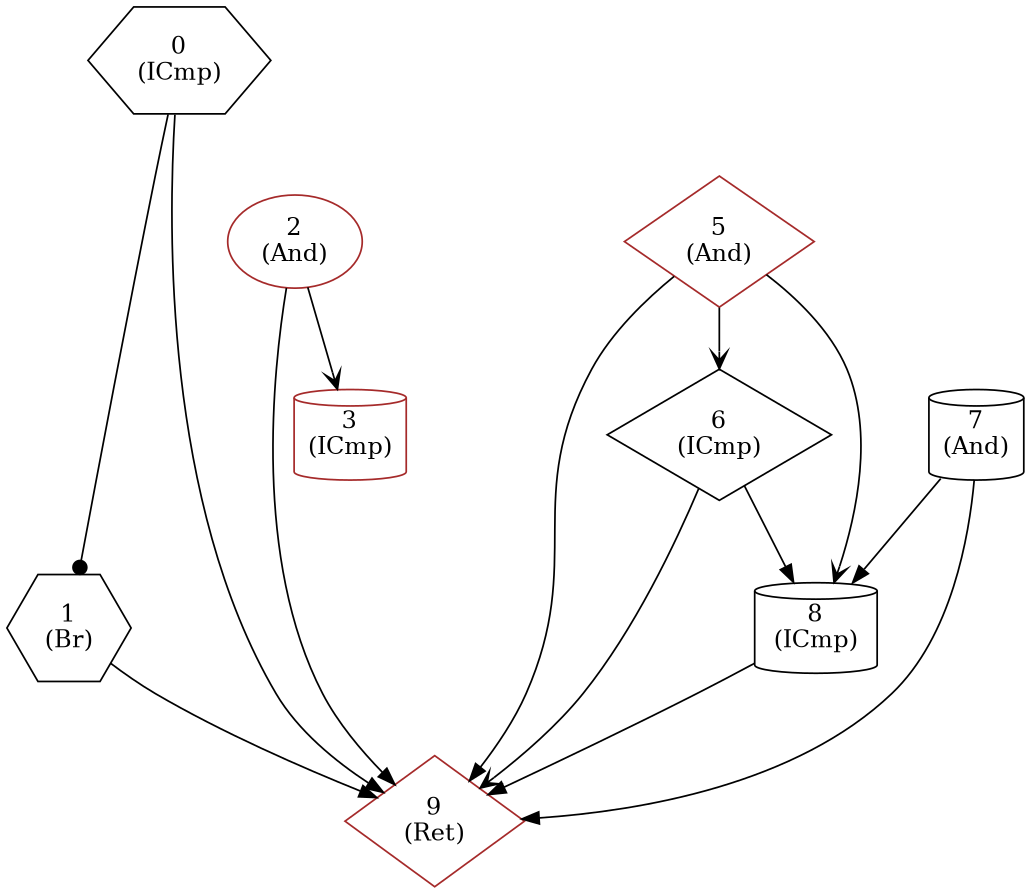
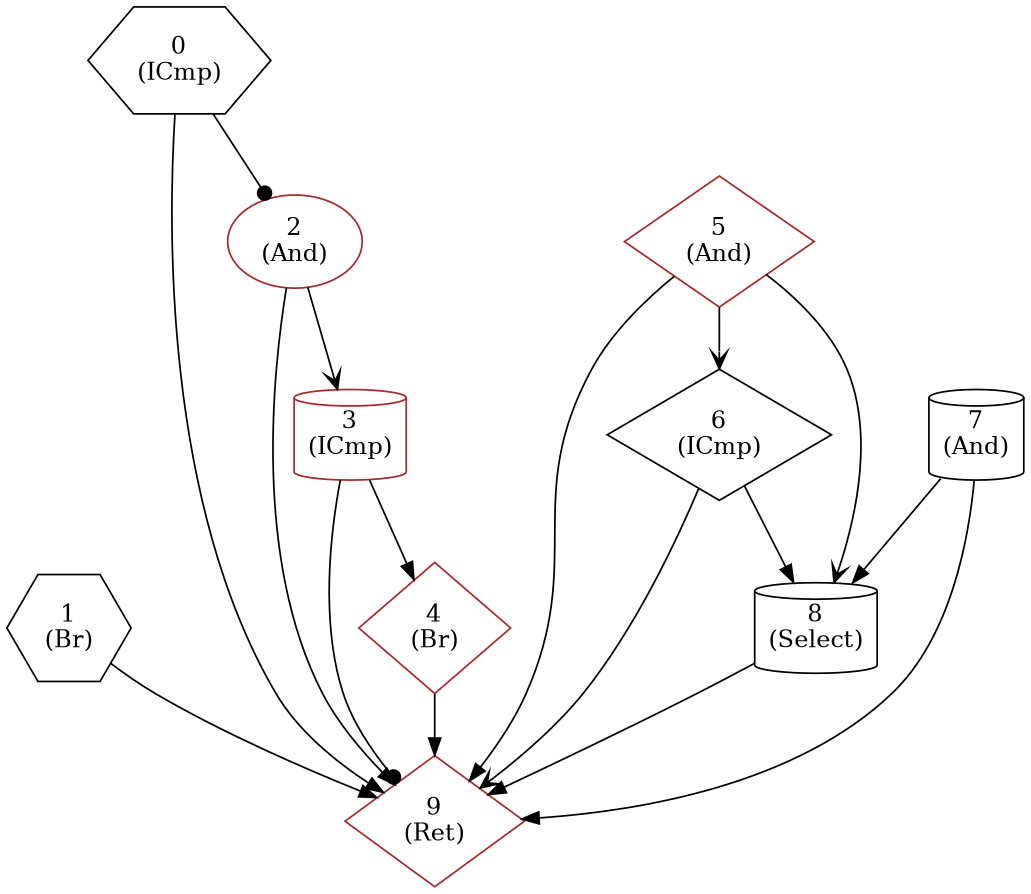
  digraph {
    node [color=black shape=diamond]
    edge [arrowhead=normal]
    n1 [label="0\n(ICmp)" shape=hexagon]
    n2 [label="1\n(Br)" shape=hexagon]
    n3 [color=brown label="9\n(Ret)"]
    n4 [color=brown label="2\n(And)" shape=ellipse]
    n5 [color=brown label="3\n(ICmp)" shape=cylinder]
+   n6 [color=brown label="4\n(Br)"]
    n7 [color=brown label="5\n(And)"]
    n8 [label="6\n(ICmp)"]
-   n9 [label="8\n(ICmp)" shape=cylinder]
+   n9 [label="8\n(Select)" shape=cylinder]
    n10 [label="7\n(And)" shape=cylinder]
-   n1 -> n2 [arrowhead=dot]
+   n1 -> n4 [arrowhead=dot]
    n1 -> n3
    n2 -> n3
    n4 -> n3
    n4 -> n5 [arrowhead=vee]
+   n5 -> n3 [arrowhead=dot]
+   n5 -> n6
+   n6 -> n3
    n7 -> n3
    n7 -> n8 [arrowhead=vee]
    n7 -> n9 [arrowhead=vee]
    n8 -> n3 [arrowhead=vee]
    n8 -> n9
    n9 -> n3
    n10 -> n3
    n10 -> n9
  }
